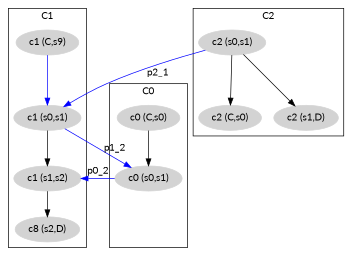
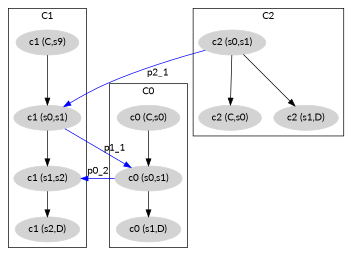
  digraph {
    fontname=Lato
    node [color=lightgrey fontname=Lato style=filled]
    edge [fontname=Lato]
    n1 [label="c1 (C,s9)"]
    "c1 (s0,s1)"
    "c1 (s1,s2)"
-   "c1 (s2,D)" [label="c8 (s2,D)"]
+   "c1 (s2,D)"
    "c0 (C,s0)"
    "c0 (s0,s1)"
+   "c0 (s1,D)"
    "c2 (C,s0)"
    "c2 (s0,s1)"
    "c2 (s1,D)"
    subgraph cluster_1 {
      label=C1
      n1
      "c1 (s0,s1)"
      "c1 (s1,s2)"
      "c1 (s2,D)"
    }
    subgraph cluster_2 {
      label=C0
      "c0 (C,s0)"
      "c0 (s0,s1)"
+     "c0 (s1,D)"
    }
    subgraph cluster_3 {
      label=C2
      "c2 (C,s0)"
      "c2 (s0,s1)"
      "c2 (s1,D)"
    }
-   n1 -> "c1 (s0,s1)" [color=blue]
+   n1 -> "c1 (s0,s1)"
    "c1 (s0,s1)" -> "c1 (s1,s2)"
-   "c1 (s0,s1)" -> "c0 (s0,s1)" [color=blue label=p1_2]
+   "c1 (s0,s1)" -> "c0 (s0,s1)" [color=blue label=p1_1]
    "c1 (s1,s2)" -> "c1 (s2,D)"
    "c0 (C,s0)" -> "c0 (s0,s1)"
    "c0 (s0,s1)" -> "c1 (s1,s2)" [color=blue label=p0_2]
+   "c0 (s0,s1)" -> "c0 (s1,D)"
    "c2 (s0,s1)" -> "c1 (s0,s1)" [color=blue label=p2_1]
    "c2 (s0,s1)" -> "c2 (C,s0)"
    "c2 (s0,s1)" -> "c2 (s1,D)"
  }
